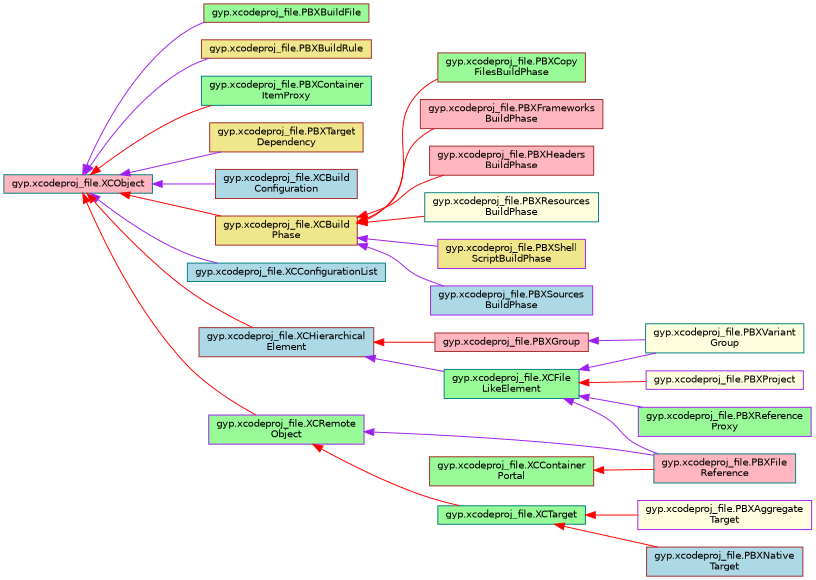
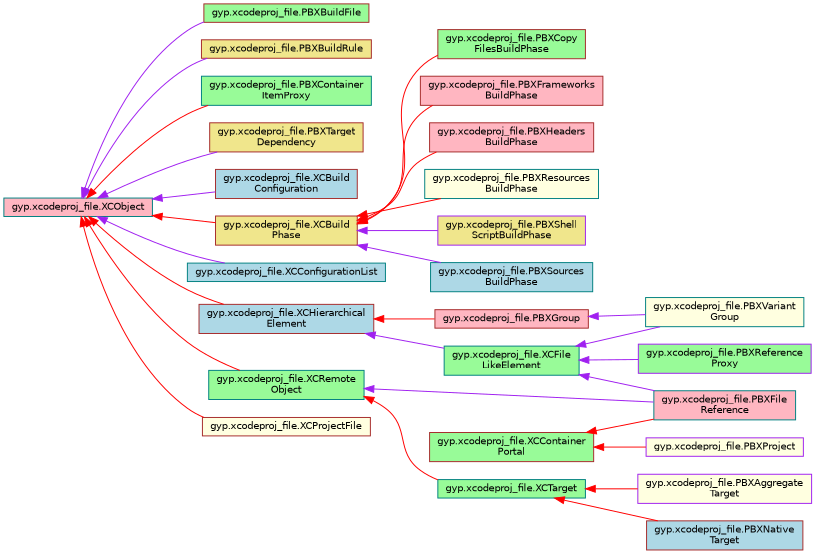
  digraph {
    rankdir=LR
    node [color=brown fillcolor=palegreen fontname=Helvetica fontsize=10 shape=box style=filled]
    edge [color=red dir=back fontname=Helvetica fontsize=10 labelfontname=Helvetica labelfontsize=10 style=solid]
    n1 [color=teal fillcolor=lightpink fontcolor=black height=0.2 label="gyp.xcodeproj_file.XCObject" width=0.4]
    n2 [height=0.2 label="gyp.xcodeproj_file.PBXBuildFile" width=0.4]
    n3 [fillcolor=khaki height=0.2 label="gyp.xcodeproj_file.PBXBuildRule" width=0.4]
    n4 [color=teal height=0.2 label="gyp.xcodeproj_file.PBXContainer\lItemProxy" width=0.4]
    n5 [fillcolor=khaki height=0.2 label="gyp.xcodeproj_file.PBXTarget\lDependency" width=0.4]
    n6 [fillcolor=lightblue height=0.2 label="gyp.xcodeproj_file.XCBuild\lConfiguration" width=0.4]
    n7 [fillcolor=khaki height=0.2 label="gyp.xcodeproj_file.XCBuild\lPhase" width=0.4]
    n8 [color=teal fillcolor=lightblue height=0.2 label="gyp.xcodeproj_file.XCConfigurationList" width=0.4]
    n9 [fillcolor=lightblue height=0.2 label="gyp.xcodeproj_file.XCHierarchical\lElement" width=0.4]
-   n11 [color=purple height=0.2 label="gyp.xcodeproj_file.XCRemote\lObject" width=0.4]
+   n10 [fillcolor=lightyellow height=0.2 label="gyp.xcodeproj_file.XCProjectFile" width=0.4]
+   n11 [color=teal height=0.2 label="gyp.xcodeproj_file.XCRemote\lObject" width=0.4]
    n12 [height=0.2 label="gyp.xcodeproj_file.PBXCopy\lFilesBuildPhase" width=0.4]
    n13 [fillcolor=lightpink height=0.2 label="gyp.xcodeproj_file.PBXFrameworks\lBuildPhase" width=0.4]
    n14 [fillcolor=lightpink height=0.2 label="gyp.xcodeproj_file.PBXHeaders\lBuildPhase" width=0.4]
    n15 [color=teal fillcolor=lightyellow height=0.2 label="gyp.xcodeproj_file.PBXResources\lBuildPhase" width=0.4]
    n16 [color=purple fillcolor=khaki height=0.2 label="gyp.xcodeproj_file.PBXShell\lScriptBuildPhase" width=0.4]
-   n17 [color=purple fillcolor=lightblue height=0.2 label="gyp.xcodeproj_file.PBXSources\lBuildPhase" width=0.4]
+   n17 [color=teal fillcolor=lightblue height=0.2 label="gyp.xcodeproj_file.PBXSources\lBuildPhase" width=0.4]
    n18 [height=0.2 label="gyp.xcodeproj_file.XCContainer\lPortal" width=0.4]
    n19 [color=teal fillcolor=lightpink height=0.2 label="gyp.xcodeproj_file.PBXFile\lReference" width=0.4]
    n20 [color=purple fillcolor=lightyellow height=0.2 label="gyp.xcodeproj_file.PBXProject" width=0.4]
    n21 [fillcolor=lightpink height=0.2 label="gyp.xcodeproj_file.PBXGroup" width=0.4]
    n22 [color=teal height=0.2 label="gyp.xcodeproj_file.XCFile\lLikeElement" width=0.4]
    n23 [color=teal height=0.2 label="gyp.xcodeproj_file.XCTarget" width=0.4]
    n24 [color=teal fillcolor=lightyellow height=0.2 label="gyp.xcodeproj_file.PBXVariant\lGroup" width=0.4]
    n25 [color=purple height=0.2 label="gyp.xcodeproj_file.PBXReference\lProxy" width=0.4]
    n26 [color=purple fillcolor=lightyellow height=0.2 label="gyp.xcodeproj_file.PBXAggregate\lTarget" width=0.4]
    n27 [fillcolor=lightblue height=0.2 label="gyp.xcodeproj_file.PBXNative\lTarget" width=0.4]
    n1 -> n2 [color=purple]
    n1 -> n3 [color=purple]
    n1 -> n4
    n1 -> n5 [color=purple]
    n1 -> n6 [color=purple]
    n1 -> n7
    n1 -> n8 [color=purple]
    n1 -> n9
+   n1 -> n10
    n1 -> n11
    n7 -> n12
    n7 -> n13
    n7 -> n14
    n7 -> n15
    n7 -> n16 [color=purple]
    n7 -> n17 [color=purple]
    n9 -> n21
    n9 -> n22 [color=purple]
    n11 -> n19 [color=purple]
    n11 -> n23
    n18 -> n19
-   n22 -> n20
+   n18 -> n20
    n21 -> n24 [color=purple]
    n22 -> n19 [color=purple]
    n22 -> n24 [color=purple]
    n22 -> n25 [color=purple]
    n23 -> n26
    n23 -> n27
  }
